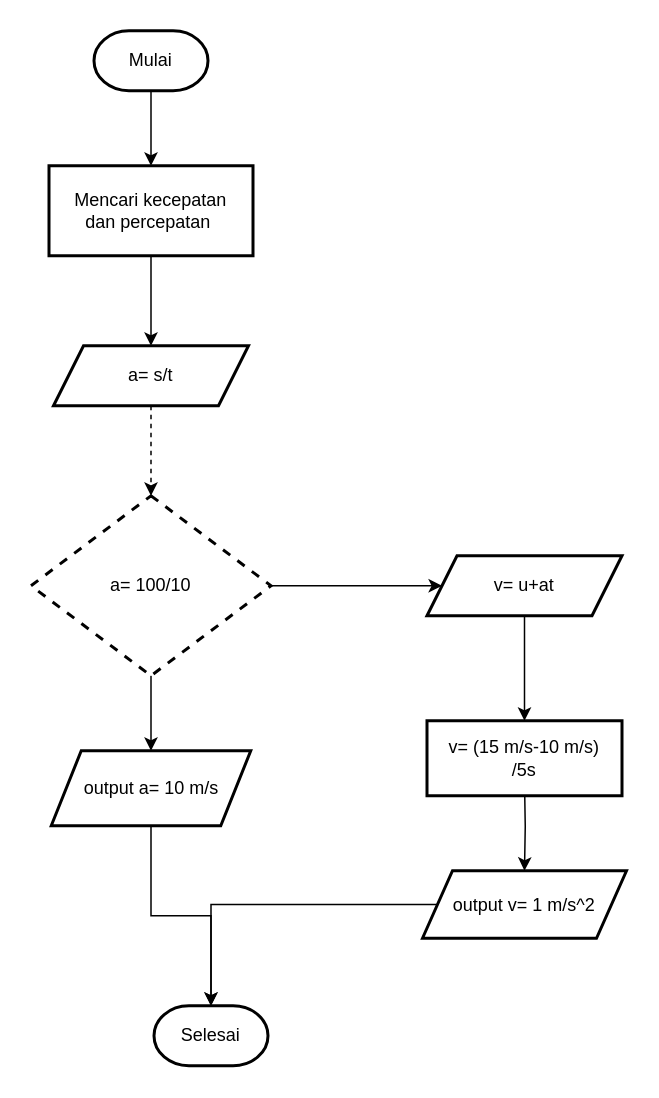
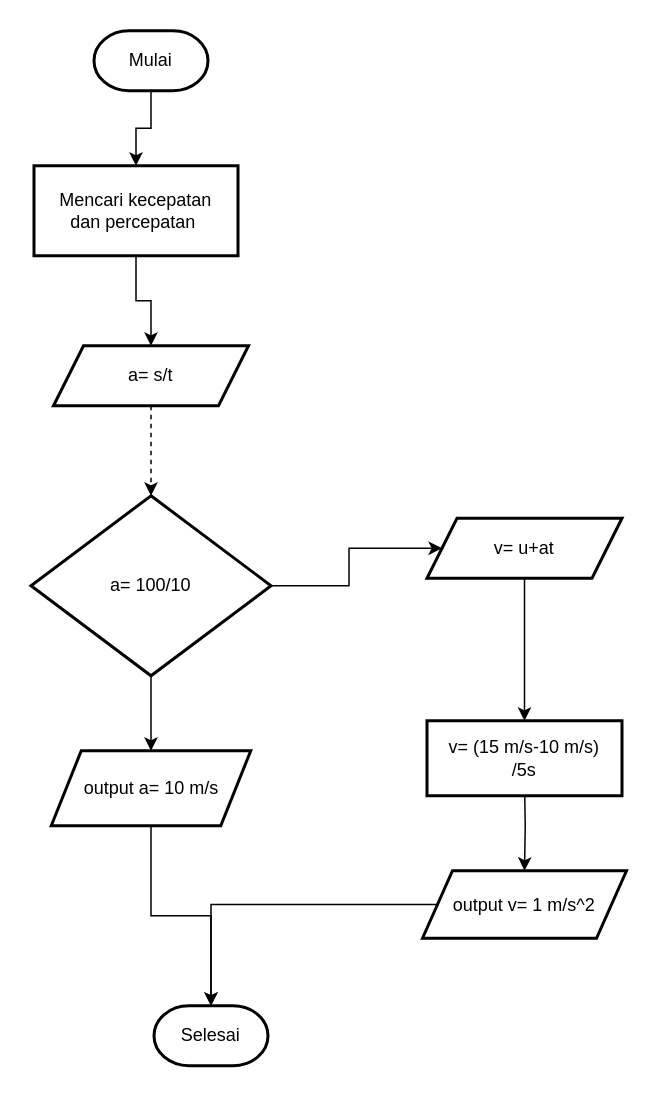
  <mxCell id="0" />
  <mxCell id="1" parent="0" />
  <mxCell id="2" value="" style="edgeStyle=orthogonalEdgeStyle;rounded=0;orthogonalLoop=1;jettySize=auto;html=1;" edge="1" parent="1" source="3" target="17"><mxGeometry relative="1" as="geometry" /></mxCell>
  <mxCell id="3" value="Mulai" style="strokeWidth=2;html=1;shape=mxgraph.flowchart.terminator;whiteSpace=wrap;" parent="1" vertex="1"><mxGeometry x="62" y="20" width="76" height="40" as="geometry" /></mxCell>
  <mxCell id="4" value="" style="edgeStyle=orthogonalEdgeStyle;rounded=0;orthogonalLoop=1;jettySize=auto;html=1;" edge="1" parent="1" source="5" target="9"><mxGeometry relative="1" as="geometry" /></mxCell>
  <mxCell id="5" value="output a= 10 m/s" style="shape=parallelogram;perimeter=parallelogramPerimeter;whiteSpace=wrap;html=1;fixedSize=1;strokeWidth=2;" parent="1" vertex="1"><mxGeometry x="33.5" y="500" width="133" height="50" as="geometry" /></mxCell>
  <mxCell id="6" value="" style="edgeStyle=orthogonalEdgeStyle;rounded=0;orthogonalLoop=1;jettySize=auto;html=1;dashed=1;" edge="1" parent="1" source="7" target="12"><mxGeometry relative="1" as="geometry" /></mxCell>
  <mxCell id="7" value="a= s/t" style="shape=parallelogram;perimeter=parallelogramPerimeter;whiteSpace=wrap;html=1;fixedSize=1;strokeWidth=2;" parent="1" vertex="1"><mxGeometry x="35" y="230" width="130" height="40" as="geometry" /></mxCell>
  <mxCell id="8" value="" style="edgeStyle=orthogonalEdgeStyle;rounded=0;orthogonalLoop=1;jettySize=auto;html=1;" edge="1" parent="1" target="15"><mxGeometry relative="1" as="geometry"><mxPoint x="349" y="520" as="sourcePoint" /></mxGeometry></mxCell>
  <mxCell id="9" value="Selesai" style="strokeWidth=2;html=1;shape=mxgraph.flowchart.terminator;whiteSpace=wrap;" parent="1" vertex="1"><mxGeometry x="102" y="670" width="76" height="40" as="geometry" /></mxCell>
  <mxCell id="10" value="" style="edgeStyle=orthogonalEdgeStyle;rounded=0;orthogonalLoop=1;jettySize=auto;html=1;" edge="1" parent="1" source="12" target="5"><mxGeometry relative="1" as="geometry" /></mxCell>
  <mxCell id="11" value="" style="edgeStyle=orthogonalEdgeStyle;rounded=0;orthogonalLoop=1;jettySize=auto;html=1;" edge="1" parent="1" source="12" target="14"><mxGeometry relative="1" as="geometry" /></mxCell>
- <mxCell id="12" value="a= 100/10" style="rhombus;whiteSpace=wrap;html=1;strokeWidth=2;dashed=1;" parent="1" vertex="1"><mxGeometry x="20" y="330" width="160" height="120" as="geometry" /></mxCell>
+ <mxCell id="12" value="a= 100/10" style="rhombus;whiteSpace=wrap;html=1;strokeWidth=2;" parent="1" vertex="1"><mxGeometry x="20" y="330" width="160" height="120" as="geometry" /></mxCell>
  <mxCell id="13" value="" style="edgeStyle=orthogonalEdgeStyle;rounded=0;orthogonalLoop=1;jettySize=auto;html=1;" edge="1" parent="1" source="14"><mxGeometry relative="1" as="geometry"><mxPoint x="349" y="480" as="targetPoint" /></mxGeometry></mxCell>
- <mxCell id="14" value="v= u+at" style="shape=parallelogram;perimeter=parallelogramPerimeter;whiteSpace=wrap;html=1;fixedSize=1;strokeWidth=2;" parent="1" vertex="1"><mxGeometry x="284" y="370" width="130" height="40" as="geometry" /></mxCell>
+ <mxCell id="14" value="v= u+at" style="shape=parallelogram;perimeter=parallelogramPerimeter;whiteSpace=wrap;html=1;fixedSize=1;strokeWidth=2;" parent="1" vertex="1"><mxGeometry x="284" y="345" width="130" height="40" as="geometry" /></mxCell>
  <mxCell id="15" value="output v= 1 m/s^2" style="shape=parallelogram;perimeter=parallelogramPerimeter;whiteSpace=wrap;html=1;fixedSize=1;strokeWidth=2;" parent="1" vertex="1"><mxGeometry x="281" y="580" width="136" height="45" as="geometry" /></mxCell>
  <mxCell id="16" value="" style="edgeStyle=orthogonalEdgeStyle;rounded=0;orthogonalLoop=1;jettySize=auto;html=1;" edge="1" parent="1" source="17" target="7"><mxGeometry relative="1" as="geometry" /></mxCell>
- <mxCell id="17" value="Mencari kecepatan&lt;br&gt;dan percepatan&amp;nbsp;" style="rounded=0;whiteSpace=wrap;html=1;strokeWidth=2;" vertex="1" parent="1"><mxGeometry x="32" y="110" width="136" height="60" as="geometry" /></mxCell>
+ <mxCell id="17" value="Mencari kecepatan&lt;br&gt;dan percepatan&amp;nbsp;" style="rounded=0;whiteSpace=wrap;html=1;strokeWidth=2;" vertex="1" parent="1"><mxGeometry x="22" y="110" width="136" height="60" as="geometry" /></mxCell>
  <mxCell id="18" style="edgeStyle=orthogonalEdgeStyle;rounded=0;orthogonalLoop=1;jettySize=auto;html=1;entryX=0.5;entryY=0;entryDx=0;entryDy=0;entryPerimeter=0;" edge="1" parent="1" source="15" target="9"><mxGeometry relative="1" as="geometry" /></mxCell>
  <mxCell id="19" value="v= (15 m/s-10 m/s)&lt;br style=&quot;border-color: var(--border-color);&quot;&gt;/5s" style="rounded=0;whiteSpace=wrap;html=1;strokeWidth=2;" vertex="1" parent="1"><mxGeometry x="284" y="480" width="130" height="50" as="geometry" /></mxCell>
